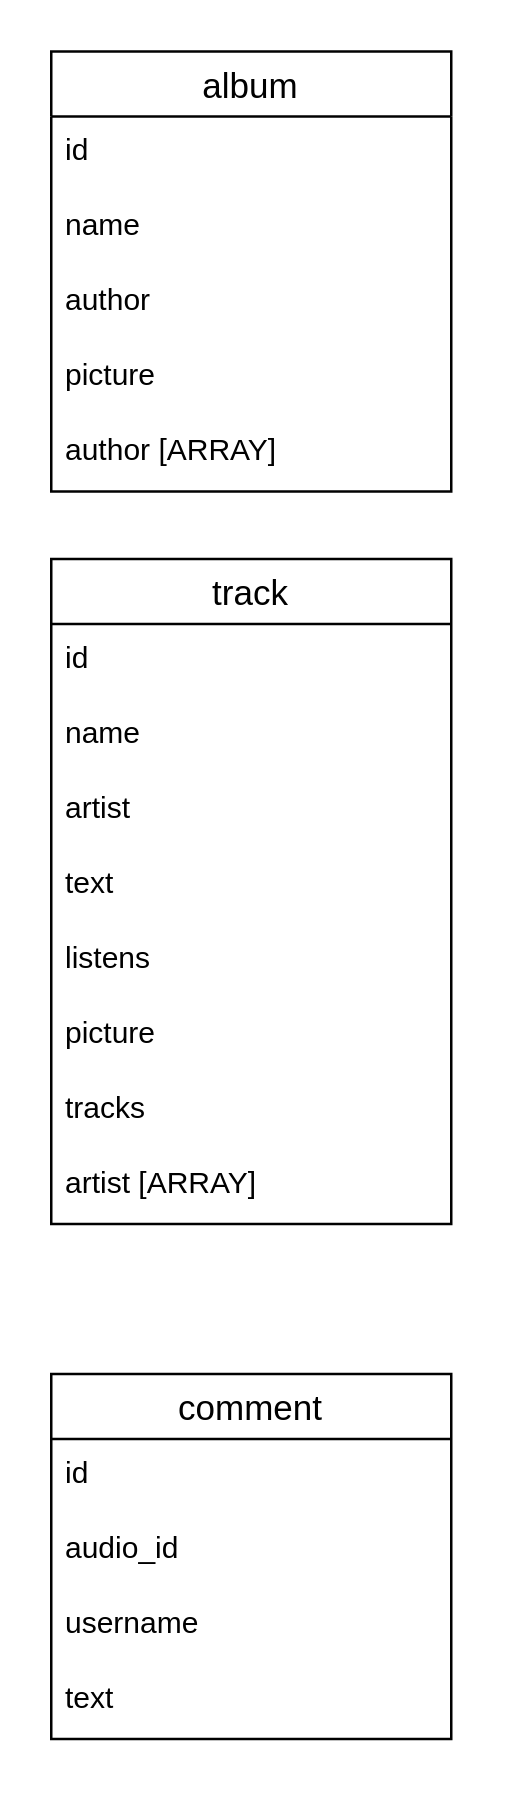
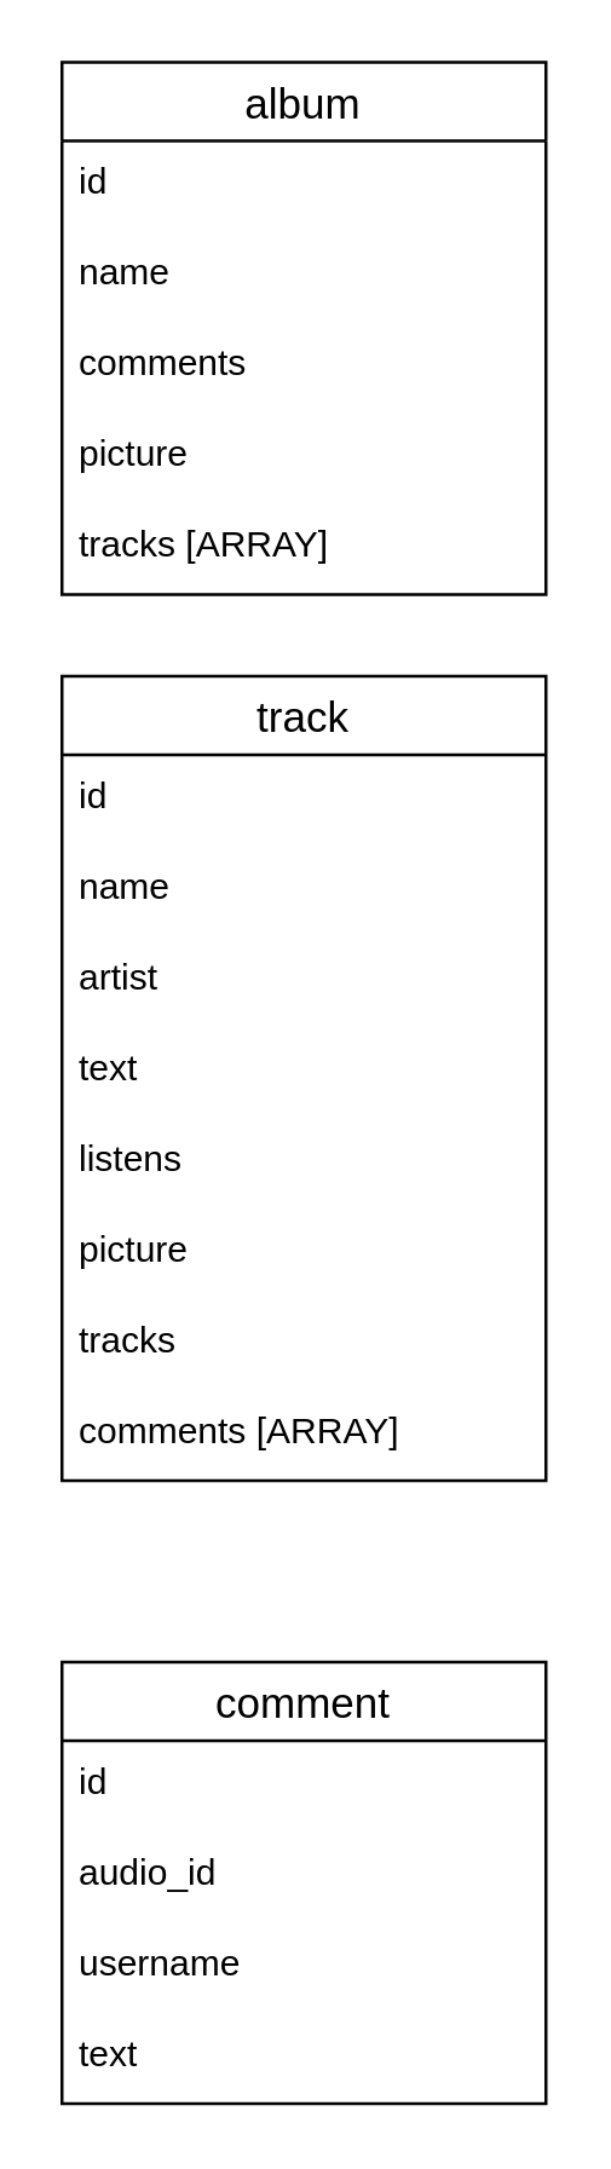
  <mxCell id="0" />
  <mxCell id="1" parent="0" />
  <mxCell id="2" value="album" style="swimlane;fontStyle=0;childLayout=stackLayout;horizontal=1;startSize=26;horizontalStack=0;resizeParent=1;resizeParentMax=0;resizeLast=0;collapsible=1;marginBottom=0;align=center;fontSize=14;" vertex="1" parent="1"><mxGeometry x="20" y="20" width="160" height="176" as="geometry" /></mxCell>
  <mxCell id="3" value="id" style="text;strokeColor=none;fillColor=none;spacingLeft=4;spacingRight=4;overflow=hidden;rotatable=0;points=[[0,0.5],[1,0.5]];portConstraint=eastwest;fontSize=12;" vertex="1" parent="2"><mxGeometry y="26" width="160" height="30" as="geometry" /></mxCell>
  <mxCell id="4" value="name" style="text;strokeColor=none;fillColor=none;spacingLeft=4;spacingRight=4;overflow=hidden;rotatable=0;points=[[0,0.5],[1,0.5]];portConstraint=eastwest;fontSize=12;" vertex="1" parent="2"><mxGeometry y="56" width="160" height="30" as="geometry" /></mxCell>
- <mxCell id="5" value="author" style="text;strokeColor=none;fillColor=none;spacingLeft=4;spacingRight=4;overflow=hidden;rotatable=0;points=[[0,0.5],[1,0.5]];portConstraint=eastwest;fontSize=12;" vertex="1" parent="2"><mxGeometry y="86" width="160" height="30" as="geometry" /></mxCell>
+ <mxCell id="5" value="comments" style="text;strokeColor=none;fillColor=none;spacingLeft=4;spacingRight=4;overflow=hidden;rotatable=0;points=[[0,0.5],[1,0.5]];portConstraint=eastwest;fontSize=12;" vertex="1" parent="2"><mxGeometry y="86" width="160" height="30" as="geometry" /></mxCell>
  <mxCell id="6" value="picture" style="text;strokeColor=none;fillColor=none;spacingLeft=4;spacingRight=4;overflow=hidden;rotatable=0;points=[[0,0.5],[1,0.5]];portConstraint=eastwest;fontSize=12;" vertex="1" parent="2"><mxGeometry y="116" width="160" height="30" as="geometry" /></mxCell>
- <mxCell id="7" value="author [ARRAY]" style="text;strokeColor=none;fillColor=none;spacingLeft=4;spacingRight=4;overflow=hidden;rotatable=0;points=[[0,0.5],[1,0.5]];portConstraint=eastwest;fontSize=12;" vertex="1" parent="2"><mxGeometry y="146" width="160" height="30" as="geometry" /></mxCell>
+ <mxCell id="7" value="tracks [ARRAY]" style="text;strokeColor=none;fillColor=none;spacingLeft=4;spacingRight=4;overflow=hidden;rotatable=0;points=[[0,0.5],[1,0.5]];portConstraint=eastwest;fontSize=12;" vertex="1" parent="2"><mxGeometry y="146" width="160" height="30" as="geometry" /></mxCell>
  <mxCell id="8" value="track" style="swimlane;fontStyle=0;childLayout=stackLayout;horizontal=1;startSize=26;horizontalStack=0;resizeParent=1;resizeParentMax=0;resizeLast=0;collapsible=1;marginBottom=0;align=center;fontSize=14;" vertex="1" parent="1"><mxGeometry x="20" y="223" width="160" height="266" as="geometry" /></mxCell>
  <mxCell id="9" value="id&#10;" style="text;strokeColor=none;fillColor=none;spacingLeft=4;spacingRight=4;overflow=hidden;rotatable=0;points=[[0,0.5],[1,0.5]];portConstraint=eastwest;fontSize=12;" vertex="1" parent="8"><mxGeometry y="26" width="160" height="30" as="geometry" /></mxCell>
  <mxCell id="10" value="name" style="text;strokeColor=none;fillColor=none;spacingLeft=4;spacingRight=4;overflow=hidden;rotatable=0;points=[[0,0.5],[1,0.5]];portConstraint=eastwest;fontSize=12;" vertex="1" parent="8"><mxGeometry y="56" width="160" height="30" as="geometry" /></mxCell>
  <mxCell id="11" value="artist" style="text;strokeColor=none;fillColor=none;spacingLeft=4;spacingRight=4;overflow=hidden;rotatable=0;points=[[0,0.5],[1,0.5]];portConstraint=eastwest;fontSize=12;" vertex="1" parent="8"><mxGeometry y="86" width="160" height="30" as="geometry" /></mxCell>
  <mxCell id="12" value="text" style="text;strokeColor=none;fillColor=none;spacingLeft=4;spacingRight=4;overflow=hidden;rotatable=0;points=[[0,0.5],[1,0.5]];portConstraint=eastwest;fontSize=12;" vertex="1" parent="8"><mxGeometry y="116" width="160" height="30" as="geometry" /></mxCell>
  <mxCell id="13" value="listens" style="text;strokeColor=none;fillColor=none;spacingLeft=4;spacingRight=4;overflow=hidden;rotatable=0;points=[[0,0.5],[1,0.5]];portConstraint=eastwest;fontSize=12;" vertex="1" parent="8"><mxGeometry y="146" width="160" height="30" as="geometry" /></mxCell>
  <mxCell id="14" value="picture" style="text;strokeColor=none;fillColor=none;spacingLeft=4;spacingRight=4;overflow=hidden;rotatable=0;points=[[0,0.5],[1,0.5]];portConstraint=eastwest;fontSize=12;" vertex="1" parent="8"><mxGeometry y="176" width="160" height="30" as="geometry" /></mxCell>
  <mxCell id="15" value="tracks&#10;" style="text;strokeColor=none;fillColor=none;spacingLeft=4;spacingRight=4;overflow=hidden;rotatable=0;points=[[0,0.5],[1,0.5]];portConstraint=eastwest;fontSize=12;" vertex="1" parent="8"><mxGeometry y="206" width="160" height="30" as="geometry" /></mxCell>
- <mxCell id="16" value="artist [ARRAY]" style="text;strokeColor=none;fillColor=none;spacingLeft=4;spacingRight=4;overflow=hidden;rotatable=0;points=[[0,0.5],[1,0.5]];portConstraint=eastwest;fontSize=12;" vertex="1" parent="8"><mxGeometry y="236" width="160" height="30" as="geometry" /></mxCell>
+ <mxCell id="16" value="comments [ARRAY]" style="text;strokeColor=none;fillColor=none;spacingLeft=4;spacingRight=4;overflow=hidden;rotatable=0;points=[[0,0.5],[1,0.5]];portConstraint=eastwest;fontSize=12;" vertex="1" parent="8"><mxGeometry y="236" width="160" height="30" as="geometry" /></mxCell>
  <mxCell id="17" value="comment" style="swimlane;fontStyle=0;childLayout=stackLayout;horizontal=1;startSize=26;horizontalStack=0;resizeParent=1;resizeParentMax=0;resizeLast=0;collapsible=1;marginBottom=0;align=center;fontSize=14;" vertex="1" parent="1"><mxGeometry x="20" y="549" width="160" height="146" as="geometry" /></mxCell>
  <mxCell id="18" value="id" style="text;strokeColor=none;fillColor=none;spacingLeft=4;spacingRight=4;overflow=hidden;rotatable=0;points=[[0,0.5],[1,0.5]];portConstraint=eastwest;fontSize=12;" vertex="1" parent="17"><mxGeometry y="26" width="160" height="30" as="geometry" /></mxCell>
  <mxCell id="19" value="audio_id&#10;" style="text;strokeColor=none;fillColor=none;spacingLeft=4;spacingRight=4;overflow=hidden;rotatable=0;points=[[0,0.5],[1,0.5]];portConstraint=eastwest;fontSize=12;" vertex="1" parent="17"><mxGeometry y="56" width="160" height="30" as="geometry" /></mxCell>
  <mxCell id="20" value="username" style="text;strokeColor=none;fillColor=none;spacingLeft=4;spacingRight=4;overflow=hidden;rotatable=0;points=[[0,0.5],[1,0.5]];portConstraint=eastwest;fontSize=12;" vertex="1" parent="17"><mxGeometry y="86" width="160" height="30" as="geometry" /></mxCell>
  <mxCell id="21" value="text" style="text;strokeColor=none;fillColor=none;spacingLeft=4;spacingRight=4;overflow=hidden;rotatable=0;points=[[0,0.5],[1,0.5]];portConstraint=eastwest;fontSize=12;" vertex="1" parent="17"><mxGeometry y="116" width="160" height="30" as="geometry" /></mxCell>
